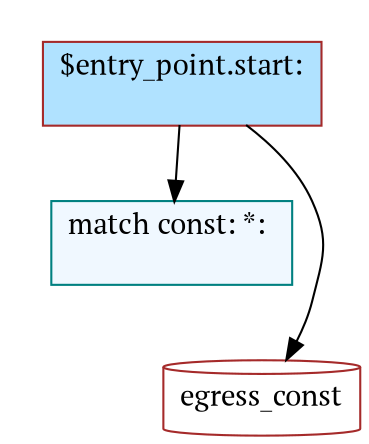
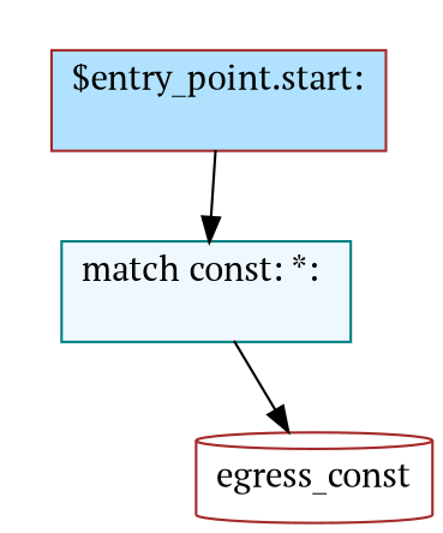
  digraph {
    fontname="PT Serif"
    node [color=brown fontname="PT Serif" shape=record style=filled]
    edge [fontname="PT Serif"]
    n1 [fillcolor=lightskyblue1 label="{\$entry_point\.start:\l\l}"]
    n2 [color=teal fillcolor=aliceblue label="{match const: *: \l\l}"]
    n3 [label=egress_const shape=cylinder style=""]
    subgraph cluster_1 {
      style=invis
      n1
      n2
    }
    n1 -> n2
-   n1 -> n3
+   n2 -> n3
  }
